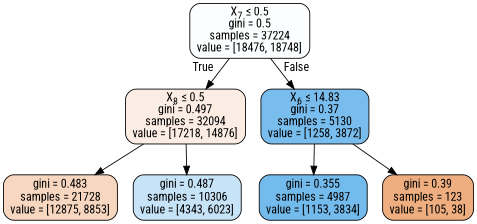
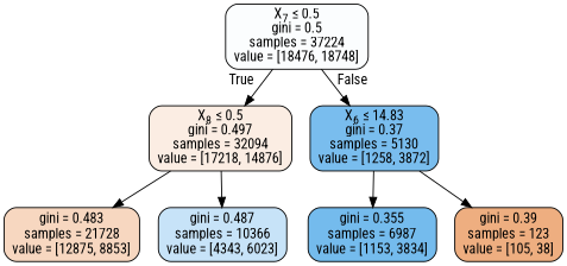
  digraph {
    fontname="Roboto Condensed"
    node [color=black fontname="Roboto Condensed" shape=box style="filled, rounded"]
    edge [fontname="Roboto Condensed"]
    n1 [fillcolor="#399de504" label=<X<SUB>7</SUB> &le; 0.5<br/>gini = 0.5<br/>samples = 37224<br/>value = [18476, 18748]>]
    n2 [fillcolor="#e5813923" label=<X<SUB>8</SUB> &le; 0.5<br/>gini = 0.497<br/>samples = 32094<br/>value = [17218, 14876]>]
    n3 [fillcolor="#399de5ac" label=<X<SUB>6</SUB> &le; 14.83<br/>gini = 0.37<br/>samples = 5130<br/>value = [1258, 3872]>]
    n4 [fillcolor="#e5813950" label=<gini = 0.483<br/>samples = 21728<br/>value = [12875, 8853]>]
-   n5 [fillcolor="#399de547" label=<gini = 0.487<br/>samples = 10306<br/>value = [4343, 6023]>]
-   n6 [fillcolor="#399de5b2" label=<gini = 0.355<br/>samples = 4987<br/>value = [1153, 3834]>]
+   n5 [fillcolor="#399de547" label=<gini = 0.487<br/>samples = 10366<br/>value = [4343, 6023]>]
+   n6 [fillcolor="#399de5b2" label=<gini = 0.355<br/>samples = 6987<br/>value = [1153, 3834]>]
    n7 [fillcolor="#e58139a3" label=<gini = 0.39<br/>samples = 123<br/>value = [105, 38]>]
    n1 -> n2 [headlabel=True labelangle=45 labeldistance=2.5]
    n1 -> n3 [headlabel=False labelangle=-45 labeldistance=2.5]
    n2 -> n4
    n2 -> n5
    n3 -> n6
    n3 -> n7
  }
